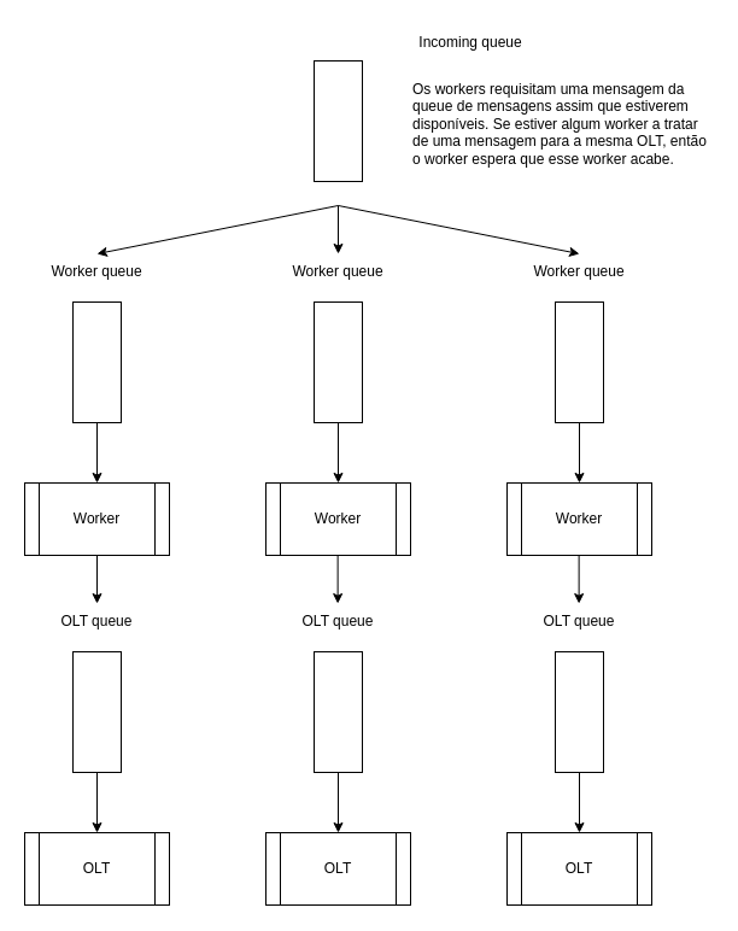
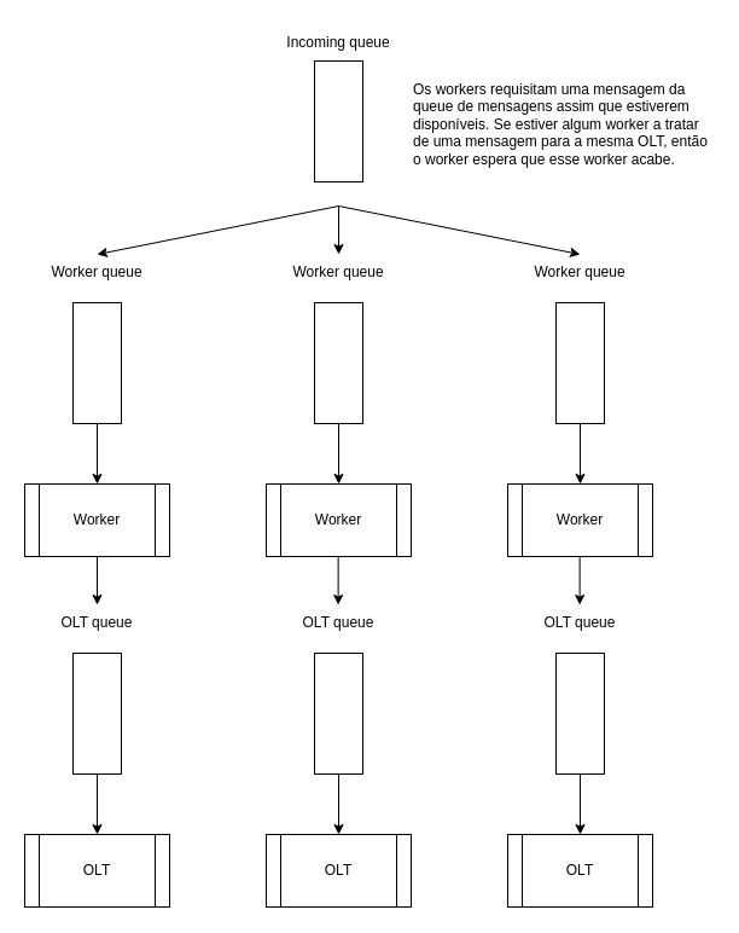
  <mxCell id="0" />
  <mxCell id="1" parent="0" />
  <mxCell id="2" value="" style="rounded=0;whiteSpace=wrap;html=1;" parent="1" vertex="1"><mxGeometry x="260" y="50" width="40" height="100" as="geometry" /></mxCell>
- <mxCell id="3" value="Incoming queue" style="text;html=1;strokeColor=none;fillColor=none;align=center;verticalAlign=middle;whiteSpace=wrap;rounded=0;" parent="1" vertex="1"><mxGeometry x="340" y="20" width="100" height="30" as="geometry" /></mxCell>
+ <mxCell id="3" value="Incoming queue" style="text;html=1;strokeColor=none;fillColor=none;align=center;verticalAlign=middle;whiteSpace=wrap;rounded=0;" parent="1" vertex="1"><mxGeometry x="230" y="20" width="100" height="30" as="geometry" /></mxCell>
  <mxCell id="4" value="Worker" style="shape=process;whiteSpace=wrap;html=1;backgroundOutline=1;" parent="1" vertex="1"><mxGeometry x="20" y="400" width="120" height="60" as="geometry" /></mxCell>
  <mxCell id="5" value="" style="rounded=0;whiteSpace=wrap;html=1;" parent="1" vertex="1"><mxGeometry x="60" y="250" width="40" height="100" as="geometry" /></mxCell>
  <mxCell id="6" value="Worker" style="shape=process;whiteSpace=wrap;html=1;backgroundOutline=1;" parent="1" vertex="1"><mxGeometry x="220" y="400" width="120" height="60" as="geometry" /></mxCell>
  <mxCell id="7" value="" style="rounded=0;whiteSpace=wrap;html=1;" parent="1" vertex="1"><mxGeometry x="260" y="250" width="40" height="100" as="geometry" /></mxCell>
  <mxCell id="8" value="Worker" style="shape=process;whiteSpace=wrap;html=1;backgroundOutline=1;" parent="1" vertex="1"><mxGeometry x="420" y="400" width="120" height="60" as="geometry" /></mxCell>
  <mxCell id="9" value="" style="rounded=0;whiteSpace=wrap;html=1;" parent="1" vertex="1"><mxGeometry x="460" y="250" width="40" height="100" as="geometry" /></mxCell>
  <mxCell id="10" value="Worker queue" style="text;html=1;strokeColor=none;fillColor=none;align=center;verticalAlign=middle;whiteSpace=wrap;rounded=0;" parent="1" vertex="1"><mxGeometry x="30" y="210" width="100" height="30" as="geometry" /></mxCell>
  <mxCell id="11" value="Worker queue" style="text;html=1;strokeColor=none;fillColor=none;align=center;verticalAlign=middle;whiteSpace=wrap;rounded=0;" parent="1" vertex="1"><mxGeometry x="230" y="210" width="100" height="30" as="geometry" /></mxCell>
  <mxCell id="12" value="Worker queue" style="text;html=1;strokeColor=none;fillColor=none;align=center;verticalAlign=middle;whiteSpace=wrap;rounded=0;" parent="1" vertex="1"><mxGeometry x="430" y="210" width="100" height="30" as="geometry" /></mxCell>
  <mxCell id="13" value="" style="endArrow=classic;html=1;rounded=0;exitX=0.5;exitY=1;exitDx=0;exitDy=0;entryX=0.5;entryY=0;entryDx=0;entryDy=0;" parent="1" target="10" edge="1"><mxGeometry width="50" height="50" relative="1" as="geometry"><mxPoint x="280" y="170" as="sourcePoint" /><mxPoint x="10" y="300" as="targetPoint" /></mxGeometry></mxCell>
  <mxCell id="14" value="" style="endArrow=classic;html=1;rounded=0;entryX=0.5;entryY=0;entryDx=0;entryDy=0;" parent="1" target="11" edge="1"><mxGeometry width="50" height="50" relative="1" as="geometry"><mxPoint x="280" y="170" as="sourcePoint" /><mxPoint x="400" y="200" as="targetPoint" /></mxGeometry></mxCell>
  <mxCell id="15" value="" style="endArrow=classic;html=1;rounded=0;exitX=0.5;exitY=1;exitDx=0;exitDy=0;entryX=0.5;entryY=0;entryDx=0;entryDy=0;" parent="1" target="12" edge="1"><mxGeometry width="50" height="50" relative="1" as="geometry"><mxPoint x="280" y="170" as="sourcePoint" /><mxPoint x="460" y="130" as="targetPoint" /></mxGeometry></mxCell>
  <mxCell id="16" value="" style="endArrow=classic;html=1;rounded=0;exitX=0.5;exitY=1;exitDx=0;exitDy=0;entryX=0.5;entryY=0;entryDx=0;entryDy=0;" parent="1" source="5" target="4" edge="1"><mxGeometry width="50" height="50" relative="1" as="geometry"><mxPoint x="260" y="400" as="sourcePoint" /><mxPoint x="310" y="350" as="targetPoint" /></mxGeometry></mxCell>
  <mxCell id="17" value="" style="endArrow=classic;html=1;rounded=0;exitX=0.5;exitY=1;exitDx=0;exitDy=0;entryX=0.5;entryY=0;entryDx=0;entryDy=0;" parent="1" source="7" target="6" edge="1"><mxGeometry width="50" height="50" relative="1" as="geometry"><mxPoint x="300" y="560" as="sourcePoint" /><mxPoint x="350" y="510" as="targetPoint" /></mxGeometry></mxCell>
  <mxCell id="18" value="" style="endArrow=classic;html=1;rounded=0;exitX=0.5;exitY=1;exitDx=0;exitDy=0;entryX=0.5;entryY=0;entryDx=0;entryDy=0;" parent="1" source="9" target="8" edge="1"><mxGeometry width="50" height="50" relative="1" as="geometry"><mxPoint x="460" y="580" as="sourcePoint" /><mxPoint x="510" y="530" as="targetPoint" /></mxGeometry></mxCell>
  <mxCell id="19" value="OLT" style="shape=process;whiteSpace=wrap;html=1;backgroundOutline=1;" parent="1" vertex="1"><mxGeometry x="20" y="690" width="120" height="60" as="geometry" /></mxCell>
  <mxCell id="20" value="" style="rounded=0;whiteSpace=wrap;html=1;" parent="1" vertex="1"><mxGeometry x="60" y="540" width="40" height="100" as="geometry" /></mxCell>
  <mxCell id="21" value="OLT queue" style="text;html=1;strokeColor=none;fillColor=none;align=center;verticalAlign=middle;whiteSpace=wrap;rounded=0;" parent="1" vertex="1"><mxGeometry x="30" y="500" width="100" height="30" as="geometry" /></mxCell>
  <mxCell id="22" value="" style="endArrow=classic;html=1;rounded=0;exitX=0.5;exitY=1;exitDx=0;exitDy=0;entryX=0.5;entryY=0;entryDx=0;entryDy=0;" parent="1" source="20" target="19" edge="1"><mxGeometry width="50" height="50" relative="1" as="geometry"><mxPoint x="260" y="690" as="sourcePoint" /><mxPoint x="310" y="640" as="targetPoint" /></mxGeometry></mxCell>
  <mxCell id="23" value="OLT" style="shape=process;whiteSpace=wrap;html=1;backgroundOutline=1;" parent="1" vertex="1"><mxGeometry x="220" y="690" width="120" height="60" as="geometry" /></mxCell>
  <mxCell id="24" value="" style="rounded=0;whiteSpace=wrap;html=1;" parent="1" vertex="1"><mxGeometry x="260" y="540" width="40" height="100" as="geometry" /></mxCell>
  <mxCell id="25" value="OLT queue" style="text;html=1;strokeColor=none;fillColor=none;align=center;verticalAlign=middle;whiteSpace=wrap;rounded=0;" parent="1" vertex="1"><mxGeometry x="230" y="500" width="100" height="30" as="geometry" /></mxCell>
  <mxCell id="26" value="" style="endArrow=classic;html=1;rounded=0;exitX=0.5;exitY=1;exitDx=0;exitDy=0;entryX=0.5;entryY=0;entryDx=0;entryDy=0;" parent="1" source="24" target="23" edge="1"><mxGeometry width="50" height="50" relative="1" as="geometry"><mxPoint x="460" y="690" as="sourcePoint" /><mxPoint x="510" y="640" as="targetPoint" /></mxGeometry></mxCell>
  <mxCell id="27" value="OLT" style="shape=process;whiteSpace=wrap;html=1;backgroundOutline=1;" parent="1" vertex="1"><mxGeometry x="420" y="690" width="120" height="60" as="geometry" /></mxCell>
  <mxCell id="28" value="" style="rounded=0;whiteSpace=wrap;html=1;" parent="1" vertex="1"><mxGeometry x="460" y="540" width="40" height="100" as="geometry" /></mxCell>
  <mxCell id="29" value="OLT queue" style="text;html=1;strokeColor=none;fillColor=none;align=center;verticalAlign=middle;whiteSpace=wrap;rounded=0;" parent="1" vertex="1"><mxGeometry x="430" y="500" width="100" height="30" as="geometry" /></mxCell>
  <mxCell id="30" value="" style="endArrow=classic;html=1;rounded=0;exitX=0.5;exitY=1;exitDx=0;exitDy=0;entryX=0.5;entryY=0;entryDx=0;entryDy=0;" parent="1" source="28" target="27" edge="1"><mxGeometry width="50" height="50" relative="1" as="geometry"><mxPoint x="660" y="690" as="sourcePoint" /><mxPoint x="710" y="640" as="targetPoint" /></mxGeometry></mxCell>
  <mxCell id="31" value="" style="endArrow=classic;html=1;rounded=0;exitX=0.5;exitY=1;exitDx=0;exitDy=0;" parent="1" source="4" edge="1"><mxGeometry width="50" height="50" relative="1" as="geometry"><mxPoint x="20" y="690" as="sourcePoint" /><mxPoint x="80" y="500" as="targetPoint" /></mxGeometry></mxCell>
  <mxCell id="32" value="" style="endArrow=classic;html=1;rounded=0;exitX=0.5;exitY=1;exitDx=0;exitDy=0;" parent="1" edge="1"><mxGeometry width="50" height="50" relative="1" as="geometry"><mxPoint x="279.63" y="460" as="sourcePoint" /><mxPoint x="279.63" y="500" as="targetPoint" /></mxGeometry></mxCell>
  <mxCell id="33" value="" style="endArrow=classic;html=1;rounded=0;exitX=0.5;exitY=1;exitDx=0;exitDy=0;" parent="1" edge="1"><mxGeometry width="50" height="50" relative="1" as="geometry"><mxPoint x="479.63" y="460" as="sourcePoint" /><mxPoint x="479.63" y="500" as="targetPoint" /></mxGeometry></mxCell>
  <mxCell id="34" value="Os workers requisitam uma mensagem da queue de mensagens assim que estiverem disponíveis. Se estiver algum worker a tratar de uma mensagem para a mesma OLT, então o worker espera que esse worker acabe." style="text;html=1;strokeColor=none;fillColor=none;align=left;verticalAlign=top;whiteSpace=wrap;rounded=0;" vertex="1" parent="1"><mxGeometry x="340" y="60" width="250" height="80" as="geometry" /></mxCell>
